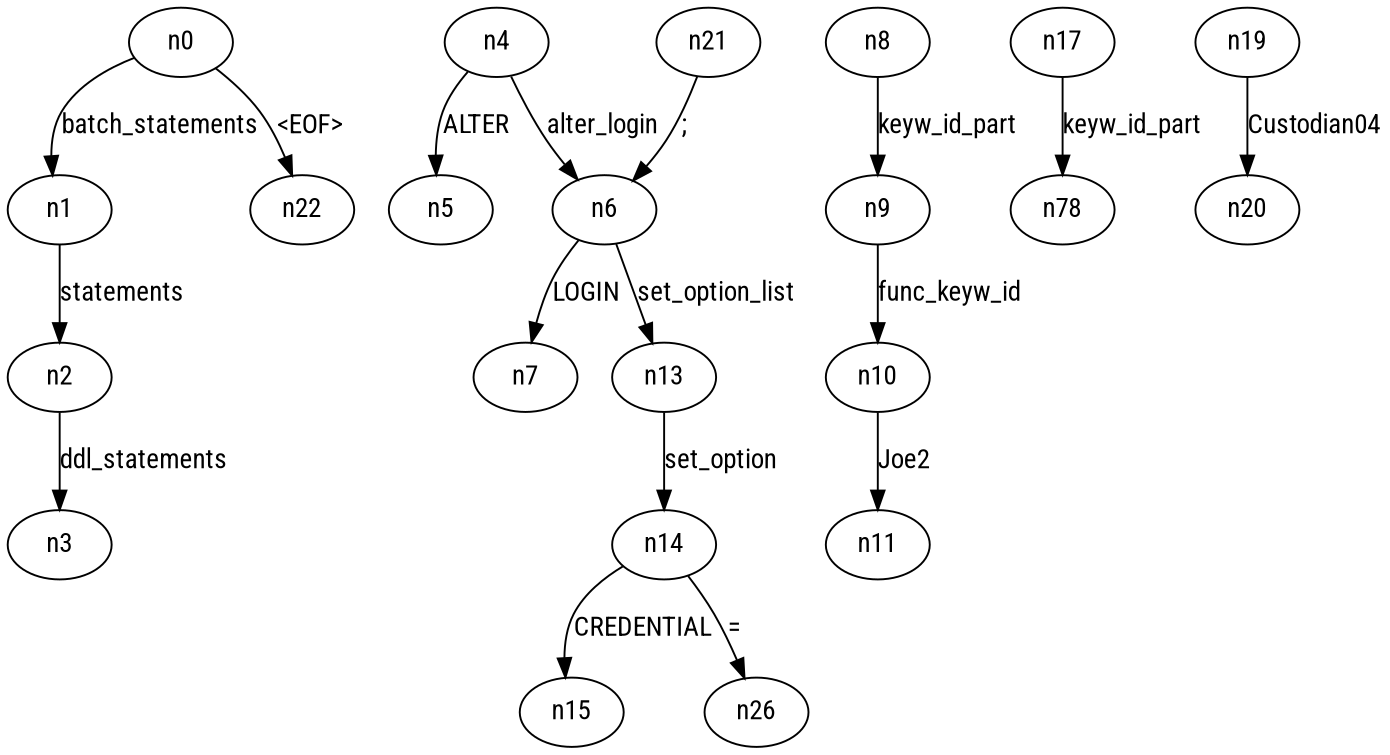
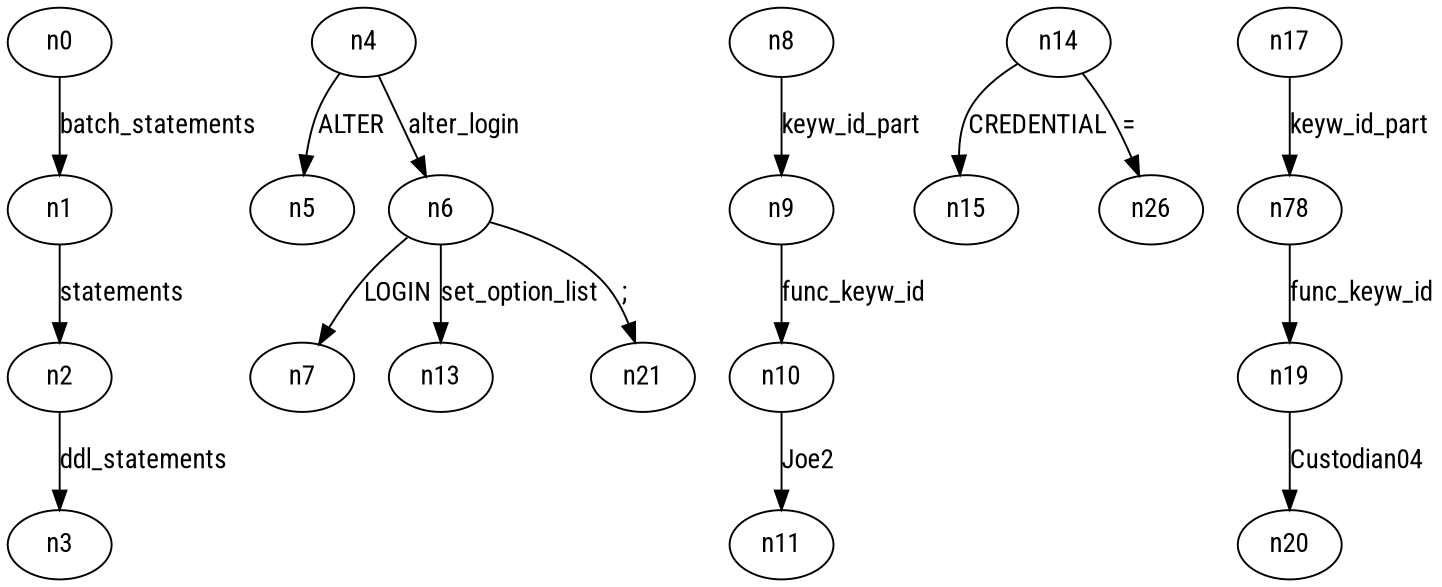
  digraph {
    fontname="Roboto Condensed"
    node [fontname="Roboto Condensed"]
    edge [fontname="Roboto Condensed"]
    n0
    n1
-   n22
    n2
    n3
    n4
    n5
    n6
    n7
    n13
    n21
    n8
    n9
    n14
    n10
    n11
    n15
    n16 [label=n26]
    n18 [label=n78]
    n17
    n19
    n20
    n0 -> n1 [label=batch_statements]
-   n0 -> n22 [label="<EOF>"]
    n1 -> n2 [label=statements]
    n2 -> n3 [label=ddl_statements]
    n4 -> n5 [label=ALTER]
    n4 -> n6 [label=alter_login]
    n6 -> n7 [label=LOGIN]
    n6 -> n13 [label=set_option_list]
-   n21 -> n6 [label=";"]
-   n13 -> n14 [label=set_option]
+   n6 -> n21 [label=";"]
    n8 -> n9 [label=keyw_id_part]
    n9 -> n10 [label=func_keyw_id]
    n14 -> n15 [label=CREDENTIAL]
    n14 -> n16 [label="="]
    n10 -> n11 [label=Joe2]
+   n18 -> n19 [label=func_keyw_id]
    n17 -> n18 [label=keyw_id_part]
    n19 -> n20 [label=Custodian04]
  }
